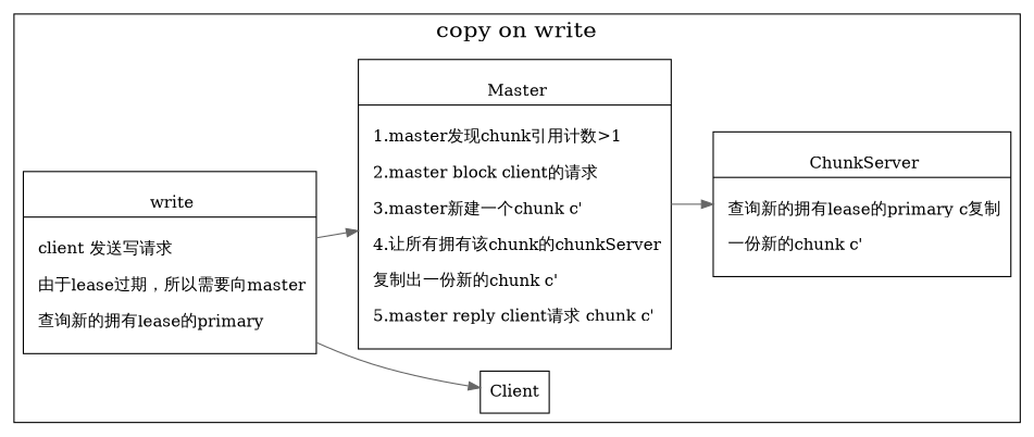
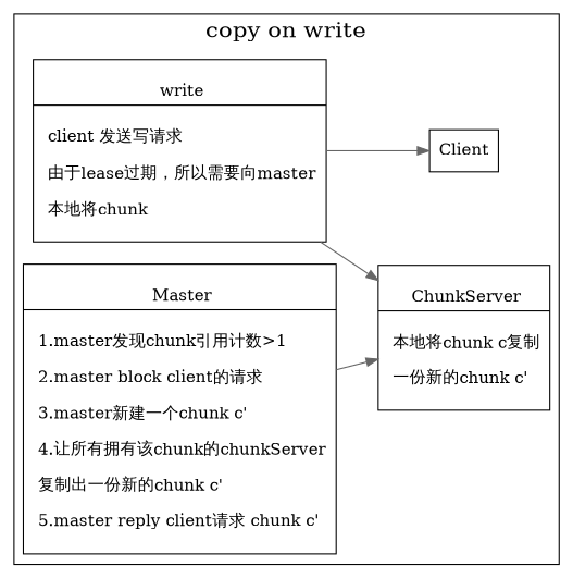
  digraph {
    newrank=true
    rankdir=LR
    node [shape=record]
    edge [color=gray40]
-   n1 [label="{{\n        write|\n        client 发送写请求\l\n        由于lease过期，所以需要向master\l\n        查询新的拥有lease的primary\l\n      }}"]
+   n1 [label="{{\n        write|\n        client 发送写请求\l\n        由于lease过期，所以需要向master\l\n        本地将chunk\l\n      }}"]
    Client [shape=box]
    n3 [label="{{\n        Master|\n        1.master发现chunk引用计数\>1\l\n        2.master block client的请求\l\n        3.master新建一个chunk c'\l\n        4.让所有拥有该chunk的chunkServer\l \n        复制出一份新的chunk c'\l\n        5.master reply client请求 chunk c'\l\n      }}"]
-   n4 [label="{{\n        ChunkServer|\n        查询新的拥有lease的primary c复制\l \n        一份新的chunk c'\l\n      }}"]
+   n4 [label="{{\n        ChunkServer|\n        本地将chunk c复制\l \n        一份新的chunk c'\l\n      }}"]
    subgraph cluster_1 {
      fontsize=20
      label="copy on write"
      n1
      Client
      n3
      n4
    }
    n1 -> Client
-   n1 -> n3
+   n1 -> n4
    n3 -> n4
  }
